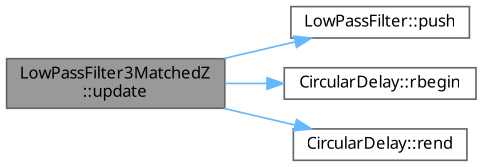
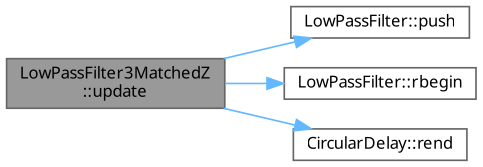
  digraph {
    fontname="Noto Sans"
    rankdir=LR
    node [color=grey40 fillcolor=white fontname="Noto Sans" fontsize=10 shape=box style=filled]
    edge [color=steelblue1 fontname="Noto Sans" fontsize=10 labelfontname=Helvetica labelfontsize=10 style=solid]
    n1 [color=gray40 fillcolor=grey60 fontcolor=black height=0.2 label="LowPassFilter3MatchedZ\l::update" width=0.4]
    n2 [height=0.2 label="LowPassFilter::push" width=0.4]
-   n3 [height=0.2 label="CircularDelay::rbegin" width=0.4]
+   n3 [height=0.2 label="LowPassFilter::rbegin" width=0.4]
    n4 [height=0.2 label="CircularDelay::rend" width=0.4]
    n1 -> n2
    n1 -> n3
    n1 -> n4
  }
